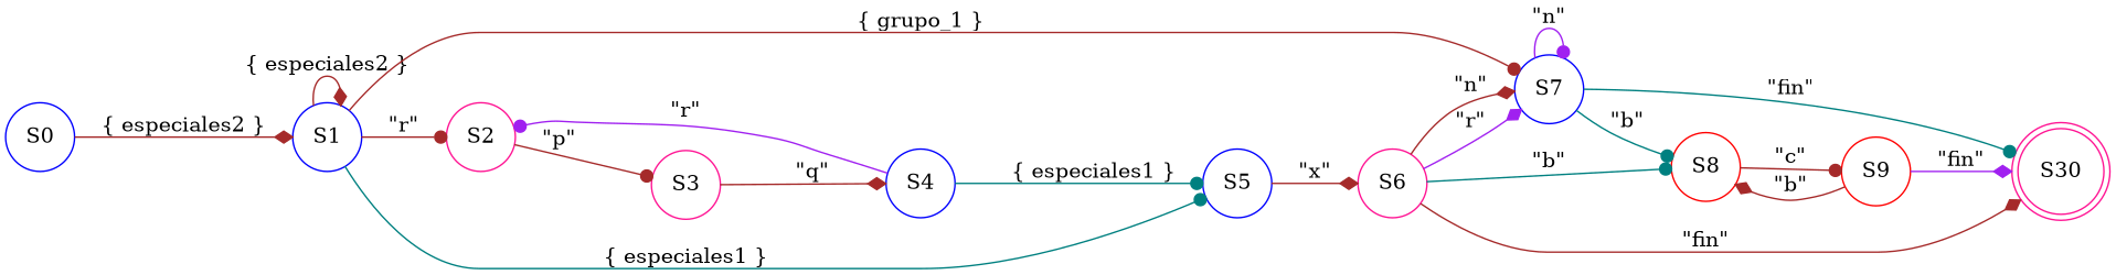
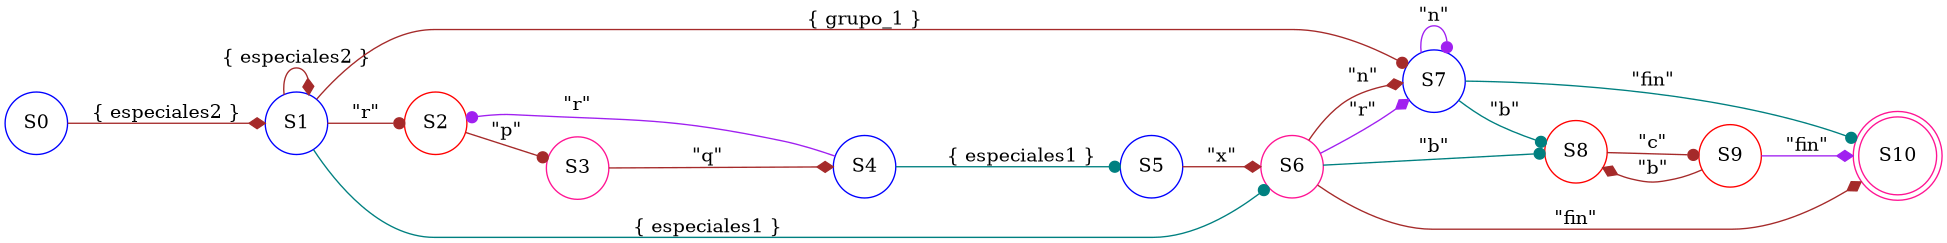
  digraph {
    rankdir=LR
    node [color=blue shape=circle]
    edge [arrowhead=dot color=brown]
    S0
    S1
-   S2 [color=deeppink]
+   S2 [color=red]
    S5
    S7
    S3 [color=deeppink]
    S6 [color=deeppink]
    S8 [color=red]
-   S10 [color=deeppink shape=doublecircle label=S30]
+   S10 [color=deeppink shape=doublecircle]
    S4
    S9 [color=red]
    S0 -> S1 [arrowhead=diamond label="\{ especiales2 \}"]
    S1 -> S1 [arrowhead=diamond label="\{ especiales2 \}"]
    S1 -> S2 [label="\"r\""]
-   S1 -> S5 [color=teal label="\{ especiales1 \}"]
+   S1 -> S6 [color=teal label="\{ especiales1 \}"]
    S1 -> S7 [label="\{ grupo_1 \}"]
    S2 -> S3 [label="\"p\""]
    S5 -> S6 [arrowhead=diamond label="\"x\""]
    S7 -> S7 [color=purple label="\"n\""]
    S7 -> S8 [color=teal label="\"b\""]
    S7 -> S10 [color=teal label="\"fin\""]
    S3 -> S4 [arrowhead=diamond label="\"q\""]
    S6 -> S7 [arrowhead=diamond color=purple label="\"r\""]
    S6 -> S7 [arrowhead=diamond label="\"n\""]
    S6 -> S8 [color=teal label="\"b\""]
    S6 -> S10 [arrowhead=diamond label="\"fin\""]
    S8 -> S9 [label="\"c\""]
    S4 -> S2 [color=purple label="\"r\""]
    S4 -> S5 [color=teal label="\{ especiales1 \}"]
    S9 -> S8 [arrowhead=diamond label="\"b\""]
    S9 -> S10 [arrowhead=diamond color=purple label="\"fin\""]
  }
